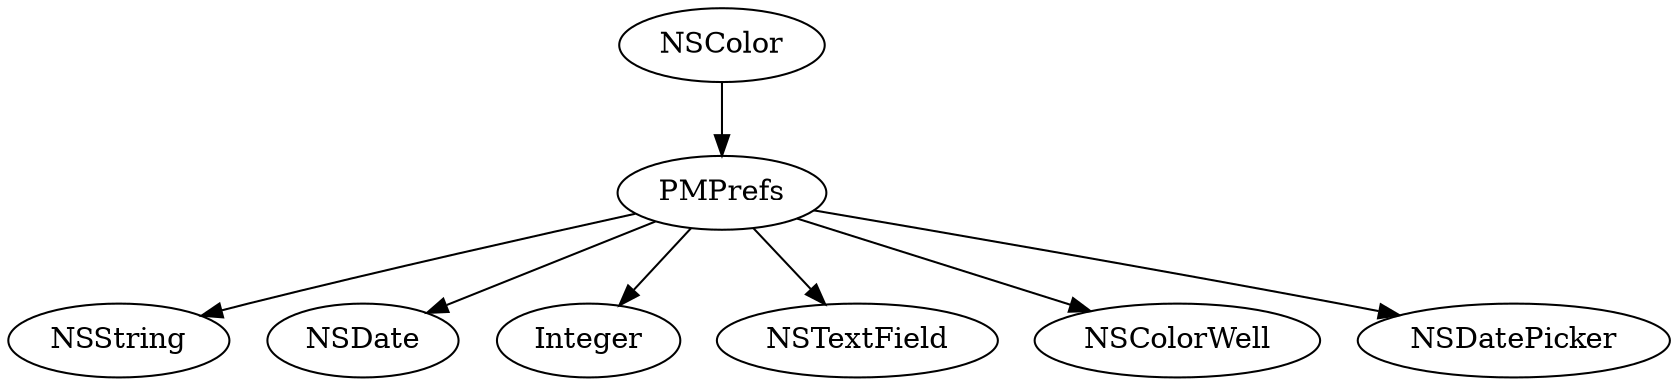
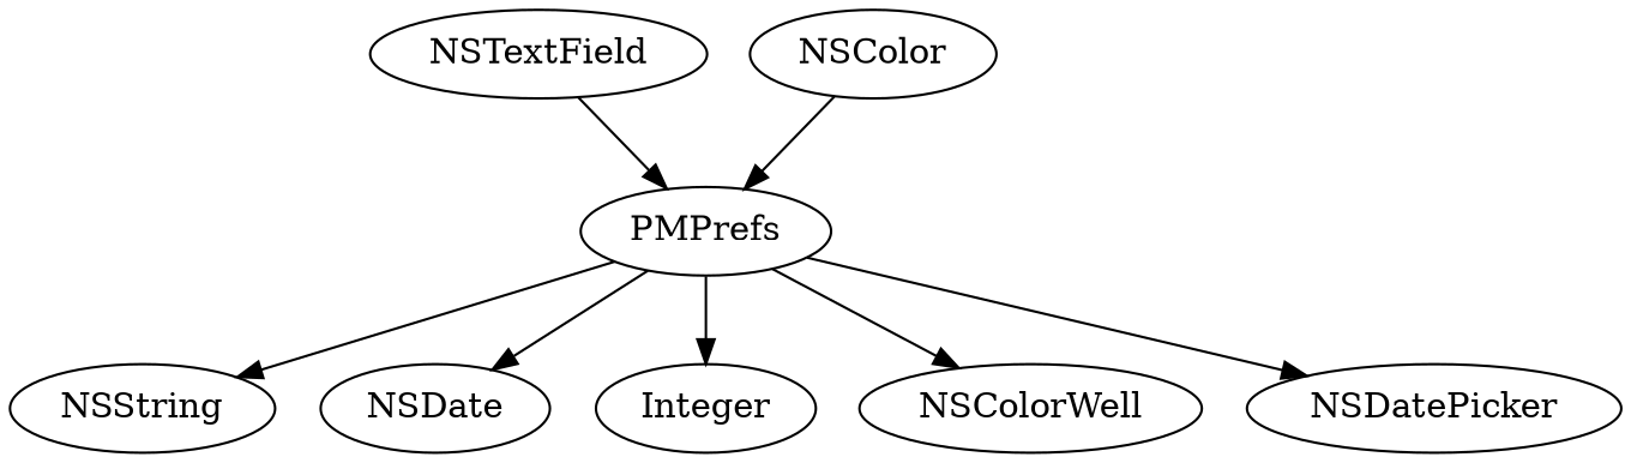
  digraph {
    PMPrefs
    NSString
    NSDate
    Integer
    NSTextField
    NSColorWell
    NSDatePicker
    NSColor
    PMPrefs -> NSString
    PMPrefs -> NSDate
    PMPrefs -> Integer
-   PMPrefs -> NSTextField
+   NSTextField -> PMPrefs
    PMPrefs -> NSColorWell
    PMPrefs -> NSDatePicker
    NSColor -> PMPrefs
  }
